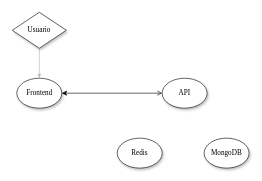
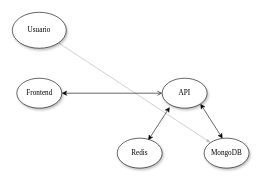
  <mxCell id="0" />
  <mxCell id="1" parent="0" />
- <mxCell id="2" style="edgeStyle=none;rounded=1;html=1;labelBackgroundColor=none;startArrow=none;startFill=0;startSize=5;endArrow=classicThin;endFill=1;endSize=5;jettySize=auto;orthogonalLoop=1;strokeColor=#B3B3B3;strokeWidth=1;fontFamily=Verdana;fontSize=12" parent="1" source="3" target="4" edge="1"><mxGeometry relative="1" as="geometry" /></mxCell>
- <mxCell id="3" value="Usuario" style="rhombus;whiteSpace=wrap;html=1;shadow=1;comic=0;labelBackgroundColor=none;strokeWidth=1;fontFamily=Verdana;fontSize=12;align=center;" parent="1" vertex="1"><mxGeometry x="20" y="20" width="90" height="60" as="geometry" /></mxCell>
+ <mxCell id="2" style="edgeStyle=none;rounded=1;html=1;labelBackgroundColor=none;startArrow=none;startFill=0;startSize=5;endArrow=classicThin;endFill=1;endSize=5;jettySize=auto;orthogonalLoop=1;strokeColor=#B3B3B3;strokeWidth=1;fontFamily=Verdana;fontSize=12;" parent="1" source="3" target="8" edge="1"><mxGeometry relative="1" as="geometry" /></mxCell>
+ <mxCell id="3" value="Usuario" style="ellipse;whiteSpace=wrap;html=1;rounded=0;shadow=1;comic=0;labelBackgroundColor=none;strokeWidth=1;fontFamily=Verdana;fontSize=12;align=center;" parent="1" vertex="1"><mxGeometry x="20" y="20" width="90" height="60" as="geometry" /></mxCell>
  <mxCell id="4" value="&lt;span&gt;Frontend&lt;/span&gt;" style="ellipse;whiteSpace=wrap;html=1;rounded=0;shadow=1;comic=0;labelBackgroundColor=none;strokeWidth=1;fontFamily=Verdana;fontSize=12;align=center;" parent="1" vertex="1"><mxGeometry x="27.5" y="130" width="75" height="50" as="geometry" /></mxCell>
  <mxCell id="5" value="&lt;span&gt;API&lt;/span&gt;" style="ellipse;whiteSpace=wrap;html=1;rounded=0;shadow=1;comic=0;labelBackgroundColor=none;strokeWidth=1;fontFamily=Verdana;fontSize=12;align=center;" parent="1" vertex="1"><mxGeometry x="270" y="130" width="75" height="50" as="geometry" /></mxCell>
  <mxCell id="6" value="&lt;span&gt;Redis&lt;/span&gt;" style="ellipse;whiteSpace=wrap;html=1;rounded=0;shadow=1;comic=0;labelBackgroundColor=none;strokeWidth=1;fontFamily=Verdana;fontSize=12;align=center;" parent="1" vertex="1"><mxGeometry x="195" y="230" width="75" height="50" as="geometry" /></mxCell>
  <mxCell id="7" value="" style="endArrow=open;startArrow=classic;html=1;rounded=0;exitX=1;exitY=0.5;exitDx=0;exitDy=0;entryX=0;entryY=0.5;entryDx=0;entryDy=0;" edge="1" parent="1" source="4" target="5"><mxGeometry width="50" height="50" relative="1" as="geometry"><mxPoint x="170" y="190" as="sourcePoint" /><mxPoint x="220" y="140" as="targetPoint" /></mxGeometry></mxCell>
  <mxCell id="8" value="&lt;span&gt;MongoDB&lt;/span&gt;" style="ellipse;whiteSpace=wrap;html=1;rounded=0;shadow=1;comic=0;labelBackgroundColor=none;strokeWidth=1;fontFamily=Verdana;fontSize=12;align=center;" vertex="1" parent="1"><mxGeometry x="340" y="230" width="75" height="50" as="geometry" /></mxCell>
+ <mxCell id="9" value="" style="endArrow=classic;startArrow=classic;html=1;rounded=0;exitX=0.411;exitY=0.012;exitDx=0;exitDy=0;exitPerimeter=0;entryX=1;entryY=1;entryDx=0;entryDy=0;" edge="1" parent="1" source="8" target="5"><mxGeometry width="50" height="50" relative="1" as="geometry"><mxPoint x="170" y="190" as="sourcePoint" /><mxPoint x="220" y="140" as="targetPoint" /></mxGeometry></mxCell>
+ <mxCell id="10" value="" style="endArrow=classic;startArrow=classic;html=1;rounded=0;exitX=0.69;exitY=0.068;exitDx=0;exitDy=0;exitPerimeter=0;entryX=0.168;entryY=0.964;entryDx=0;entryDy=0;entryPerimeter=0;" edge="1" parent="1" source="6" target="5"><mxGeometry width="50" height="50" relative="1" as="geometry"><mxPoint x="195" y="220" as="sourcePoint" /><mxPoint x="245" y="170" as="targetPoint" /></mxGeometry></mxCell>
